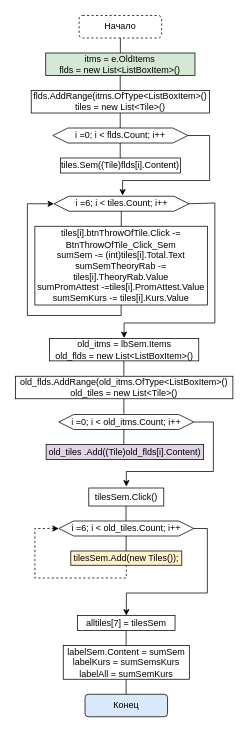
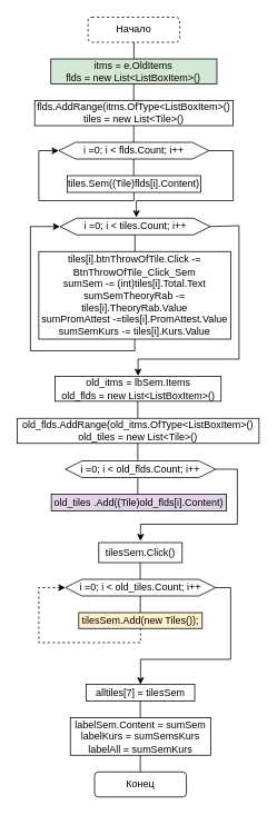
  <mxCell id="0" />
  <mxCell id="1" parent="0" />
  <mxCell id="2" value="Начало" style="rounded=1;whiteSpace=wrap;html=1;dashed=1;" vertex="1" parent="1"><mxGeometry x="104.98" y="20" width="110" height="30" as="geometry" /></mxCell>
  <mxCell id="3" value="" style="endArrow=none;html=1;rounded=0;entryX=0.5;entryY=1;entryDx=0;entryDy=0;" edge="1" parent="1" target="2"><mxGeometry width="50" height="50" relative="1" as="geometry"><mxPoint x="159.98" y="70" as="sourcePoint" /><mxPoint x="185.98" y="150" as="targetPoint" /></mxGeometry></mxCell>
  <mxCell id="4" value="tiles.Sem((Tile)flds[i].Content)" style="rounded=0;whiteSpace=wrap;html=1;" vertex="1" parent="1"><mxGeometry x="79.98" y="210" width="160" height="20" as="geometry" /></mxCell>
+ <mxCell id="5" value="" style="endArrow=none;html=1;rounded=0;exitX=0;exitY=0.5;exitDx=0;exitDy=0;startArrow=classic;startFill=1;entryX=0.5;entryY=1;entryDx=0;entryDy=0;" edge="1" parent="1" source="6" target="4"><mxGeometry width="50" height="50" relative="1" as="geometry"><mxPoint x="18.98" y="335" as="sourcePoint" /><mxPoint x="162.98" y="315" as="targetPoint" /><Array as="points"><mxPoint x="45.98" y="180" /><mxPoint x="45.98" y="240" /><mxPoint x="159.98" y="240" /></Array></mxGeometry></mxCell>
  <mxCell id="6" value="&lt;span&gt;i =0; i &amp;lt; flds.Count; i++&lt;/span&gt;" style="shape=hexagon;perimeter=hexagonPerimeter2;whiteSpace=wrap;html=1;fixedSize=1;" vertex="1" parent="1"><mxGeometry x="69.99" y="170" width="180" height="20" as="geometry" /></mxCell>
  <mxCell id="7" value="" style="endArrow=none;html=1;rounded=0;startArrow=classic;startFill=1;entryX=1;entryY=0.5;entryDx=0;entryDy=0;" edge="1" parent="1" target="6"><mxGeometry width="50" height="50" relative="1" as="geometry"><mxPoint x="162.98" y="260" as="sourcePoint" /><mxPoint x="252.99" y="226" as="targetPoint" /><Array as="points"><mxPoint x="162.98" y="240" /><mxPoint x="278.98" y="240" /><mxPoint x="278.98" y="180" /></Array></mxGeometry></mxCell>
  <mxCell id="8" value="itms = e.OldItems&lt;br&gt;flds = new List&amp;lt;ListBoxItem&amp;gt;()" style="rounded=0;whiteSpace=wrap;html=1;fillColor=#d5e8d4;" vertex="1" parent="1"><mxGeometry x="60.48" y="70" width="199" height="30" as="geometry" /></mxCell>
  <mxCell id="9" value="flds.AddRange(itms.OfType&amp;lt;ListBoxItem&amp;gt;()&lt;br&gt;tiles = new List&amp;lt;Tile&amp;gt;()" style="rounded=0;whiteSpace=wrap;html=1;" vertex="1" parent="1"><mxGeometry x="41.11" y="120" width="237.75" height="30" as="geometry" /></mxCell>
  <mxCell id="10" value="tilesSem.Add(new Tiles());" style="rounded=0;whiteSpace=wrap;html=1;fillColor=#fff2cc;" vertex="1" parent="1"><mxGeometry x="93.89" y="734" width="147.99" height="19" as="geometry" /></mxCell>
  <mxCell id="11" value="" style="endArrow=none;html=1;rounded=0;exitX=0;exitY=0.5;exitDx=0;exitDy=0;startArrow=classic;startFill=1;entryX=0.5;entryY=1;entryDx=0;entryDy=0;dashed=1;" edge="1" parent="1" source="12" target="10"><mxGeometry width="50" height="50" relative="1" as="geometry"><mxPoint x="79.78" y="720" as="sourcePoint" /><mxPoint x="169.89" y="870" as="targetPoint" /><Array as="points"><mxPoint x="45.98" y="704" /><mxPoint x="45.98" y="770" /><mxPoint x="167.98" y="770" /></Array></mxGeometry></mxCell>
- <mxCell id="12" value="&lt;span&gt;i =6; i &amp;lt; old_tiles.Count; i++&lt;/span&gt;" style="shape=hexagon;perimeter=hexagonPerimeter2;whiteSpace=wrap;html=1;fixedSize=1;" vertex="1" parent="1"><mxGeometry x="77.89" y="694" width="180" height="20" as="geometry" /></mxCell>
+ <mxCell id="12" value="&lt;span&gt;i =0; i &amp;lt; old_tiles.Count; i++&lt;/span&gt;" style="shape=hexagon;perimeter=hexagonPerimeter2;whiteSpace=wrap;html=1;fixedSize=1;" vertex="1" parent="1"><mxGeometry x="77.89" y="694" width="180" height="20" as="geometry" /></mxCell>
  <mxCell id="13" value="" style="endArrow=none;html=1;rounded=0;startArrow=classic;startFill=1;entryX=1;entryY=0.5;entryDx=0;entryDy=0;" edge="1" parent="1" target="12"><mxGeometry width="50" height="50" relative="1" as="geometry"><mxPoint x="167.98" y="820" as="sourcePoint" /><mxPoint x="255.9" y="730" as="targetPoint" /><Array as="points"><mxPoint x="167.98" y="790" /><mxPoint x="275.98" y="790" /><mxPoint x="275.98" y="704" /></Array></mxGeometry></mxCell>
  <mxCell id="14" value="old_itms = lbSem.Items&lt;br&gt;old_flds = new List&amp;lt;ListBoxItem&amp;gt;()" style="rounded=0;whiteSpace=wrap;html=1;" vertex="1" parent="1"><mxGeometry x="65.5" y="450.5" width="199" height="30" as="geometry" /></mxCell>
  <mxCell id="15" value="old_flds.AddRange(old_itms.OfType&amp;lt;ListBoxItem&amp;gt;()&lt;br&gt;old_tiles = new List&amp;lt;Tile&amp;gt;()" style="rounded=0;whiteSpace=wrap;html=1;" vertex="1" parent="1"><mxGeometry x="20" y="501" width="290" height="30" as="geometry" /></mxCell>
  <mxCell id="16" value="old_tiles&amp;nbsp;.Add((Tile)old_flds[i].Content)" style="rounded=0;whiteSpace=wrap;html=1;fillColor=#e1d5e7;" vertex="1" parent="1"><mxGeometry x="61" y="592" width="210" height="20" as="geometry" /></mxCell>
- <mxCell id="17" value="&lt;span&gt;i =0; i &amp;lt;&amp;nbsp;&lt;/span&gt;old_itms&lt;span&gt;.Count; i++&lt;/span&gt;" style="shape=hexagon;perimeter=hexagonPerimeter2;whiteSpace=wrap;html=1;fixedSize=1;" vertex="1" parent="1"><mxGeometry x="77.89" y="552" width="180" height="20" as="geometry" /></mxCell>
+ <mxCell id="17" value="&lt;span&gt;i =0; i &amp;lt;&amp;nbsp;&lt;/span&gt;old_flds&lt;span&gt;.Count; i++&lt;/span&gt;" style="shape=hexagon;perimeter=hexagonPerimeter2;whiteSpace=wrap;html=1;fixedSize=1;" vertex="1" parent="1"><mxGeometry x="77.89" y="552" width="180" height="20" as="geometry" /></mxCell>
  <mxCell id="18" value="" style="endArrow=none;html=1;rounded=0;startArrow=classic;startFill=1;entryX=1;entryY=0.5;entryDx=0;entryDy=0;" edge="1" parent="1" target="17"><mxGeometry width="50" height="50" relative="1" as="geometry"><mxPoint x="167.98" y="648" as="sourcePoint" /><mxPoint x="257.89" y="568" as="targetPoint" /><Array as="points"><mxPoint x="167.98" y="628" /><mxPoint x="283.98" y="628" /><mxPoint x="283.98" y="562" /></Array></mxGeometry></mxCell>
  <mxCell id="19" value="tilesSem.Click()" style="rounded=0;whiteSpace=wrap;html=1;" vertex="1" parent="1"><mxGeometry x="117.89" y="650" width="100" height="24" as="geometry" /></mxCell>
  <mxCell id="20" value="tiles[i].btnThrowOfTile.Click -= BtnThrowOfTile_Click_Sem&lt;br&gt;sumSem -= (int)tiles[i].Total.Text&lt;br&gt;sumSemTheoryRab -= tiles[i].TheoryRab.Value&lt;br&gt;sumPromAttest -=tiles[i].PromAttest.Value&lt;br&gt;sumSemKurs -= tiles[i].Kurs.Value" style="rounded=0;whiteSpace=wrap;html=1;" vertex="1" parent="1"><mxGeometry x="45.99" y="301" width="230" height="105" as="geometry" /></mxCell>
  <mxCell id="21" value="" style="endArrow=none;html=1;rounded=0;exitX=0;exitY=0.5;exitDx=0;exitDy=0;startArrow=classic;startFill=1;entryX=0.5;entryY=1;entryDx=0;entryDy=0;" edge="1" parent="1" source="22" target="20"><mxGeometry width="50" height="50" relative="1" as="geometry"><mxPoint x="17.5" y="386" as="sourcePoint" /><mxPoint x="161.49" y="496" as="targetPoint" /><Array as="points"><mxPoint x="35.98" y="271" /><mxPoint x="35.98" y="420" /><mxPoint x="160.98" y="420" /></Array></mxGeometry></mxCell>
- <mxCell id="22" value="&lt;span&gt;i =6; i &amp;lt; tiles.Count; i++&lt;/span&gt;" style="shape=hexagon;perimeter=hexagonPerimeter2;whiteSpace=wrap;html=1;fixedSize=1;" vertex="1" parent="1"><mxGeometry x="71.51" y="261" width="180" height="20" as="geometry" /></mxCell>
+ <mxCell id="22" value="&lt;span&gt;i =0; i &amp;lt; tiles.Count; i++&lt;/span&gt;" style="shape=hexagon;perimeter=hexagonPerimeter2;whiteSpace=wrap;html=1;fixedSize=1;" vertex="1" parent="1"><mxGeometry x="71.51" y="261" width="180" height="20" as="geometry" /></mxCell>
  <mxCell id="23" value="" style="endArrow=none;html=1;rounded=0;startArrow=classic;startFill=1;entryX=1;entryY=0.5;entryDx=0;entryDy=0;" edge="1" parent="1" target="22"><mxGeometry width="50" height="50" relative="1" as="geometry"><mxPoint x="164.98" y="450" as="sourcePoint" /><mxPoint x="254.49" y="286" as="targetPoint" /><Array as="points"><mxPoint x="164.98" y="430" /><mxPoint x="285.98" y="430" /><mxPoint x="285.98" y="270" /></Array></mxGeometry></mxCell>
  <mxCell id="24" value="" style="endArrow=none;html=1;rounded=0;" edge="1" parent="1"><mxGeometry width="50" height="50" relative="1" as="geometry"><mxPoint x="159.78" y="100" as="sourcePoint" /><mxPoint x="159.78" y="120" as="targetPoint" /></mxGeometry></mxCell>
  <mxCell id="25" value="" style="endArrow=none;html=1;rounded=0;" edge="1" parent="1"><mxGeometry width="50" height="50" relative="1" as="geometry"><mxPoint x="159.78" y="150" as="sourcePoint" /><mxPoint x="159.78" y="170" as="targetPoint" /></mxGeometry></mxCell>
  <mxCell id="26" value="" style="endArrow=none;html=1;rounded=0;" edge="1" parent="1"><mxGeometry width="50" height="50" relative="1" as="geometry"><mxPoint x="159.78" y="190" as="sourcePoint" /><mxPoint x="159.78" y="210" as="targetPoint" /></mxGeometry></mxCell>
  <mxCell id="27" value="" style="endArrow=none;html=1;rounded=0;" edge="1" parent="1"><mxGeometry width="50" height="50" relative="1" as="geometry"><mxPoint x="161.22" y="281" as="sourcePoint" /><mxPoint x="161.22" y="301" as="targetPoint" /></mxGeometry></mxCell>
  <mxCell id="28" value="" style="endArrow=none;html=1;rounded=0;" edge="1" parent="1"><mxGeometry width="50" height="50" relative="1" as="geometry"><mxPoint x="164.66" y="480.5" as="sourcePoint" /><mxPoint x="164.66" y="500.5" as="targetPoint" /></mxGeometry></mxCell>
  <mxCell id="29" value="" style="endArrow=none;html=1;rounded=0;" edge="1" parent="1"><mxGeometry width="50" height="50" relative="1" as="geometry"><mxPoint x="164.66" y="531" as="sourcePoint" /><mxPoint x="164.66" y="551" as="targetPoint" /></mxGeometry></mxCell>
  <mxCell id="30" value="" style="endArrow=none;html=1;rounded=0;" edge="1" parent="1"><mxGeometry width="50" height="50" relative="1" as="geometry"><mxPoint x="164.66" y="572" as="sourcePoint" /><mxPoint x="164.66" y="592" as="targetPoint" /></mxGeometry></mxCell>
  <mxCell id="31" value="" style="endArrow=none;html=1;rounded=0;" edge="1" parent="1"><mxGeometry width="50" height="50" relative="1" as="geometry"><mxPoint x="167.55" y="674" as="sourcePoint" /><mxPoint x="167.55" y="694" as="targetPoint" /></mxGeometry></mxCell>
  <mxCell id="32" value="" style="endArrow=none;html=1;rounded=0;" edge="1" parent="1"><mxGeometry width="50" height="50" relative="1" as="geometry"><mxPoint x="167.69" y="714" as="sourcePoint" /><mxPoint x="167.69" y="734" as="targetPoint" /></mxGeometry></mxCell>
  <mxCell id="33" value="alltiles[7] = tilesSem" style="rounded=0;whiteSpace=wrap;html=1;" vertex="1" parent="1"><mxGeometry x="102.88" y="820" width="130" height="20" as="geometry" /></mxCell>
- <mxCell id="34" value="Конец" style="rounded=1;whiteSpace=wrap;html=1;fillColor=#dae8fc;" vertex="1" parent="1"><mxGeometry x="112.89" y="925" width="110" height="30" as="geometry" /></mxCell>
+ <mxCell id="34" value="Конец" style="rounded=1;whiteSpace=wrap;html=1;" vertex="1" parent="1"><mxGeometry x="112.89" y="925" width="110" height="30" as="geometry" /></mxCell>
  <mxCell id="35" value="labelSem.Content = sumSem&lt;br&gt;labelKurs = sumSemsKurs&lt;br&gt;labelAll = sumSemKurs" style="rounded=0;whiteSpace=wrap;html=1;" vertex="1" parent="1"><mxGeometry x="83.84" y="860" width="168.1" height="45" as="geometry" /></mxCell>
  <mxCell id="36" value="" style="endArrow=none;html=1;rounded=0;" edge="1" parent="1"><mxGeometry width="50" height="50" relative="1" as="geometry"><mxPoint x="167.65" y="840" as="sourcePoint" /><mxPoint x="167.65" y="860" as="targetPoint" /></mxGeometry></mxCell>
  <mxCell id="37" value="" style="endArrow=none;html=1;rounded=0;" edge="1" parent="1"><mxGeometry width="50" height="50" relative="1" as="geometry"><mxPoint x="167.65" y="905" as="sourcePoint" /><mxPoint x="167.65" y="925" as="targetPoint" /></mxGeometry></mxCell>
